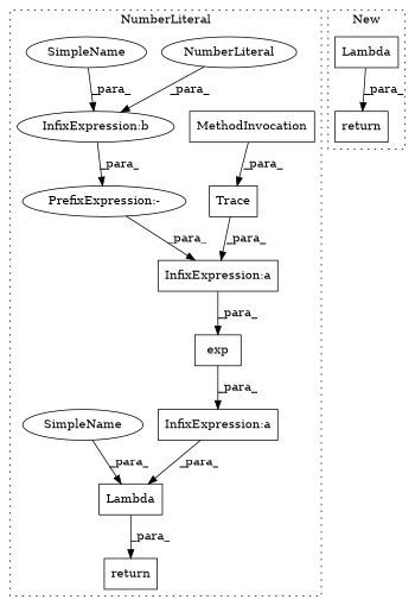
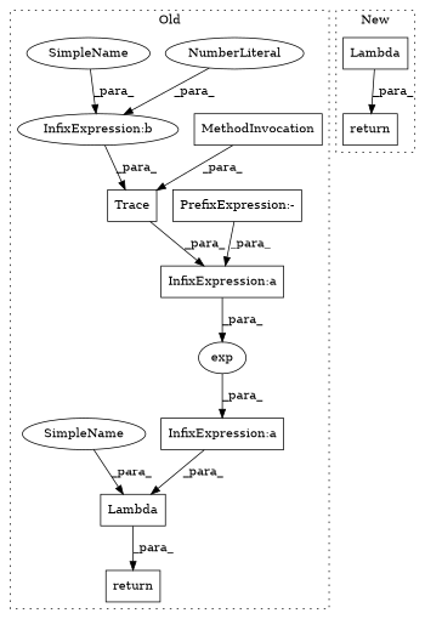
  digraph {
    node [a=32 l=1 s=5961 shape=box]
    n1 [a=41 l=7 label=return s=5941]
    n2 [a=27 l=3 label="InfixExpression:a" s=5966]
    n3 [a=27 l=3 label="InfixExpression:a" s=5982]
    n4 [l="7,1" label=Lambda s="5948,5989"]
    n5 [l="6,1" label=Trace s="5969,5980"]
    n6 [a=27 l=3 label="InfixExpression:b" s=5976 shape=ellipse]
    n7 [a=34 label=NumberLiteral s=5979 shape=ellipse]
    n8 [l="2,1" label=MethodInvocation s="5962,5965"]
-   n9 [l="4,1" label=exp s="5957,5981"]
-   n10 [a=38 label="PrefixExpression:-" shape=ellipse]
+   n9 [l="4,1" label=exp s="5957,5981" shape=ellipse]
+   n10 [a=38 label="PrefixExpression:-"]
    n11 [a=42 label=SimpleName s=5975 shape=ellipse]
    n12 [a=42 label=SimpleName s=5955 shape=ellipse]
    n13 [l="7,1" label=Lambda s="5968,5979"]
    n14 [a=41 l=7 label=return]
    subgraph cluster_1 {
-     label=NumberLiteral
+     label=Old
      style=dotted
      n1
      n2
      n3
      n4
      n5
      n6
      n7
      n8
      n9
      n10
      n11
      n12
    }
    subgraph cluster_2 {
      label=New
      style=dotted
      n13
      n14
    }
    n2 -> n9 [label=_para_]
    n3 -> n4 [label=_para_]
    n4 -> n1 [label=_para_]
    n5 -> n2 [label=_para_]
-   n6 -> n10 [label=_para_]
+   n6 -> n5 [label=_para_]
    n7 -> n6 [label=_para_]
    n8 -> n5 [label=_para_]
    n9 -> n3 [label=_para_]
    n10 -> n2 [label=_para_]
    n11 -> n6 [label=_para_]
    n12 -> n4 [label=_para_]
    n13 -> n14 [label=_para_]
  }
